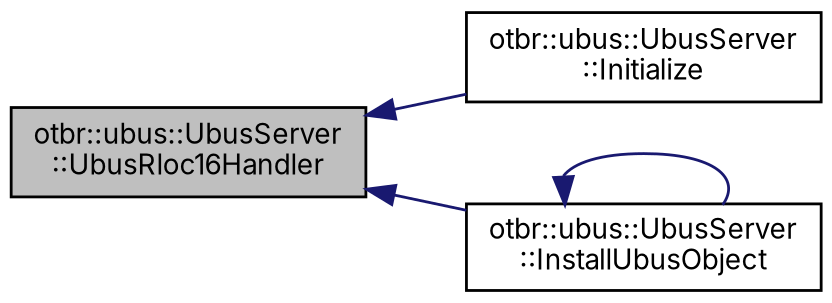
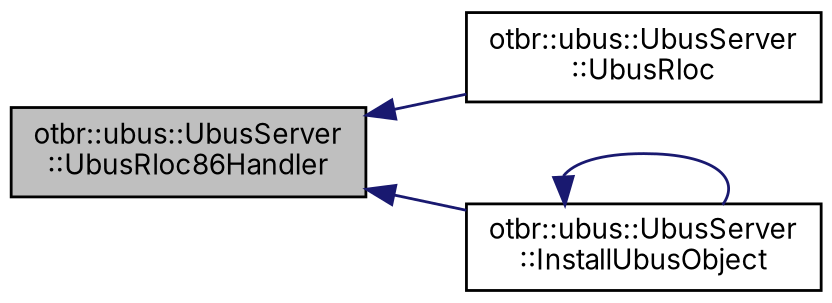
  digraph {
    fontname=Inter
    rankdir=LR
    node [color=black fillcolor=white fontname=Inter fontsize=10 shape=record style=filled]
    edge [color=midnightblue dir=back fontname=Inter fontsize=10 labelfontname=Helvetica labelfontsize=10 style=solid]
-   n1 [fillcolor=grey75 fontcolor=black height=0.2 label="otbr::ubus::UbusServer\l::UbusRloc16Handler" width=0.4]
-   n2 [height=0.2 label="otbr::ubus::UbusServer\l::Initialize" width=0.4]
+   n1 [fillcolor=grey75 fontcolor=black height=0.2 label="otbr::ubus::UbusServer\l::UbusRloc86Handler" width=0.4]
+   n2 [height=0.2 label="otbr::ubus::UbusServer\l::UbusRloc" width=0.4]
    n3 [height=0.2 label="otbr::ubus::UbusServer\l::InstallUbusObject" width=0.4]
    n1 -> n2
    n1 -> n3
    n3 -> n3
  }
